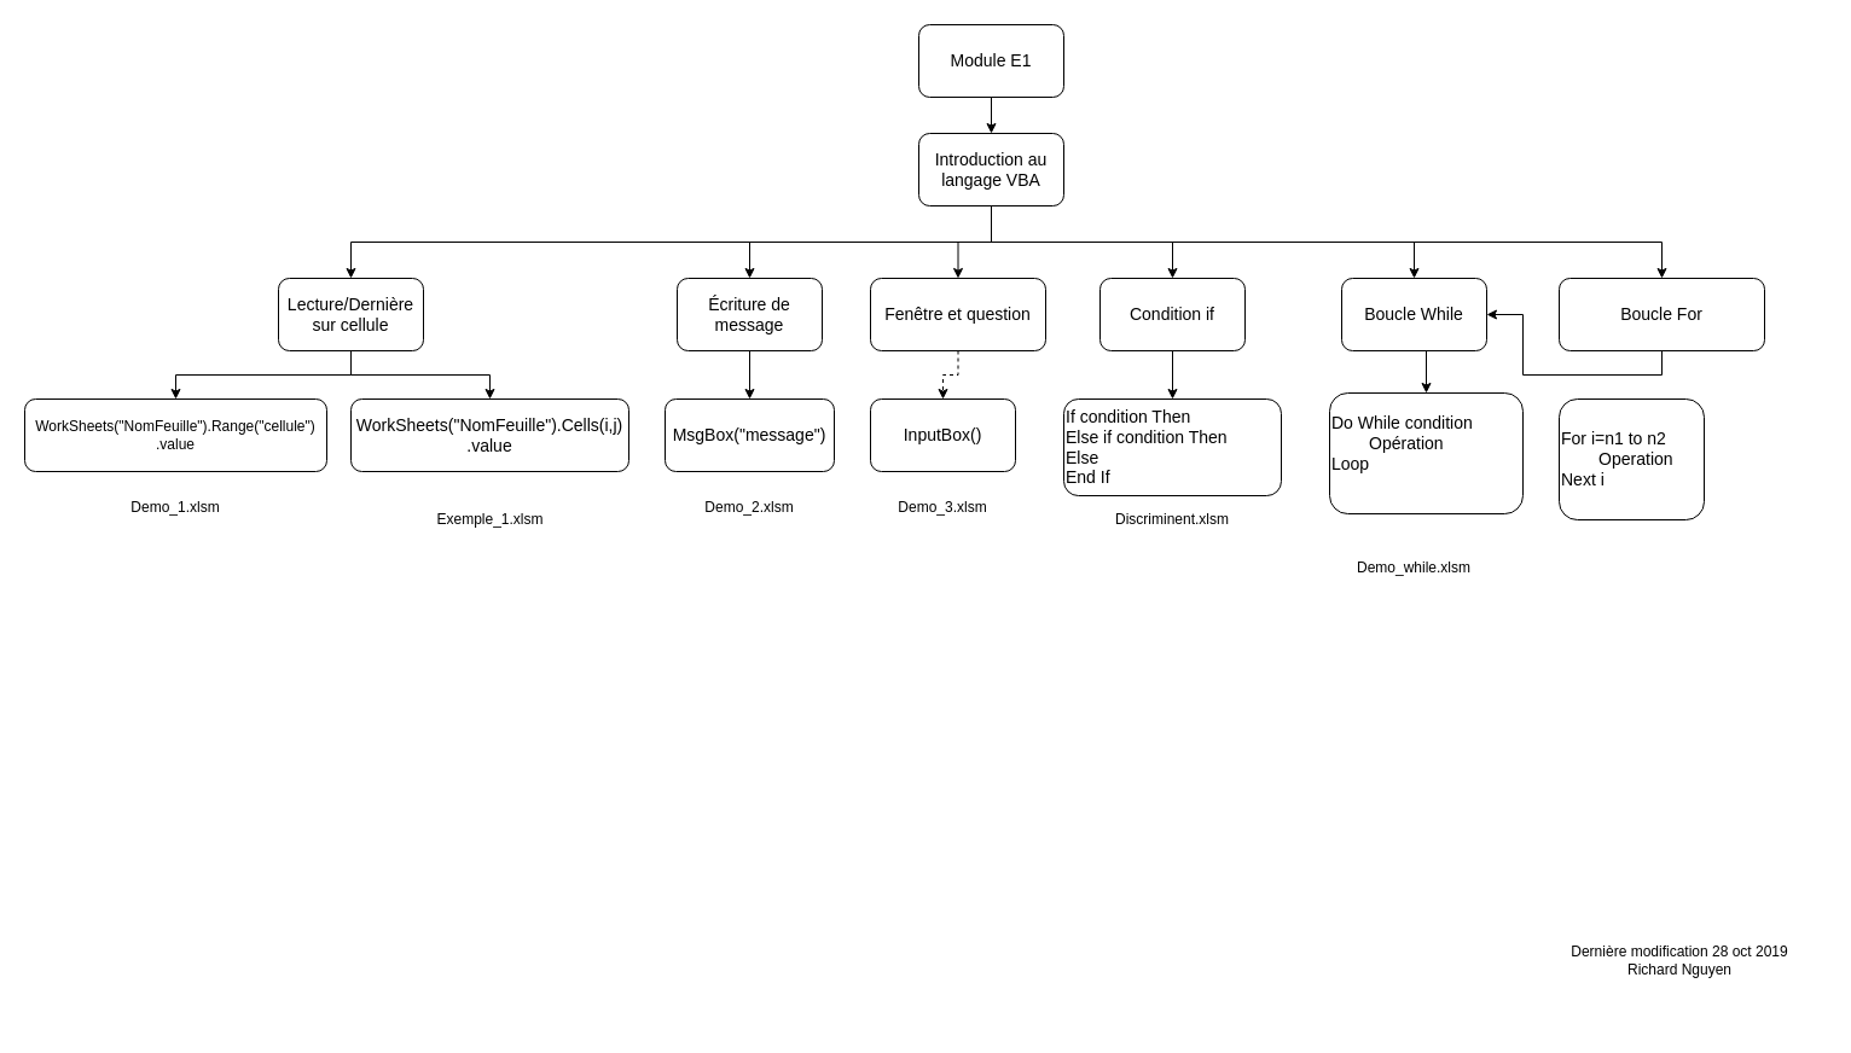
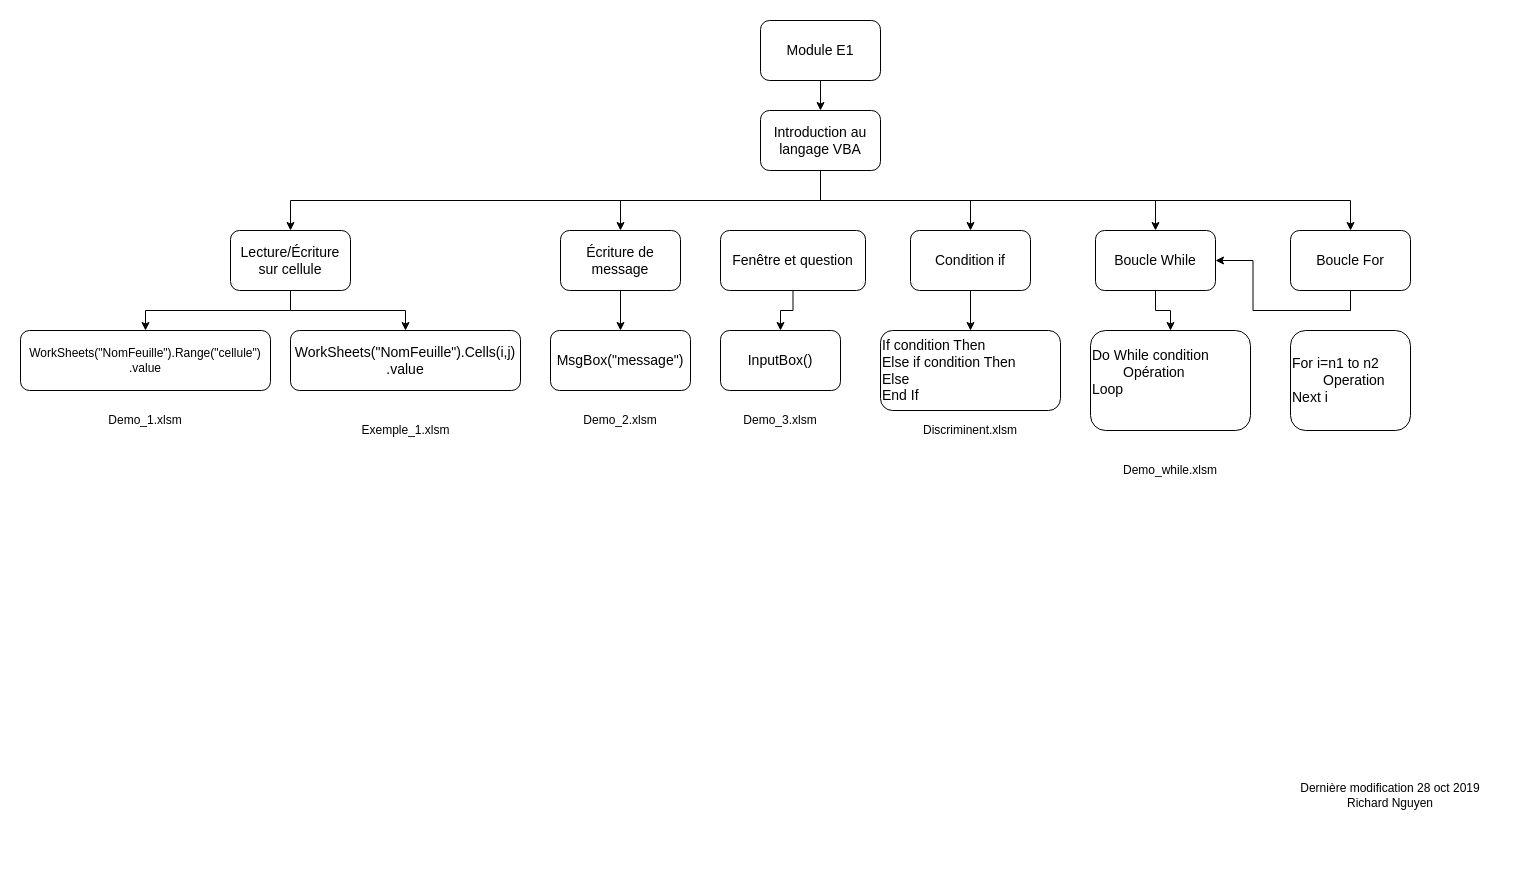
  <mxCell id="0" style=";html=1;" />
  <mxCell id="1" style=";html=1;" parent="0" />
  <mxCell id="2" style="edgeStyle=orthogonalEdgeStyle;rounded=0;orthogonalLoop=1;jettySize=auto;html=1;exitX=0.5;exitY=1;exitDx=0;exitDy=0;entryX=0.5;entryY=0;entryDx=0;entryDy=0;" edge="1" parent="1" source="3" target="10"><mxGeometry relative="1" as="geometry" /></mxCell>
  <mxCell id="3" value="&lt;font style=&quot;font-size: 14px&quot;&gt;Module E1&lt;br&gt;&lt;/font&gt;" style="rounded=1;whiteSpace=wrap;html=1;" vertex="1" parent="1"><mxGeometry x="760" y="20" width="120" height="60" as="geometry" /></mxCell>
  <mxCell id="4" style="edgeStyle=orthogonalEdgeStyle;rounded=0;orthogonalLoop=1;jettySize=auto;html=1;exitX=0.5;exitY=1;exitDx=0;exitDy=0;entryX=0.5;entryY=0;entryDx=0;entryDy=0;" edge="1" parent="1" source="10" target="13"><mxGeometry relative="1" as="geometry" /></mxCell>
  <mxCell id="5" style="edgeStyle=orthogonalEdgeStyle;rounded=0;orthogonalLoop=1;jettySize=auto;html=1;exitX=0.5;exitY=1;exitDx=0;exitDy=0;entryX=0.5;entryY=0;entryDx=0;entryDy=0;" edge="1" parent="1" source="10" target="15"><mxGeometry relative="1" as="geometry" /></mxCell>
- <mxCell id="6" style="edgeStyle=orthogonalEdgeStyle;rounded=0;orthogonalLoop=1;jettySize=auto;html=1;exitX=0.5;exitY=1;exitDx=0;exitDy=0;entryX=0.5;entryY=0;entryDx=0;entryDy=0;" edge="1" parent="1" source="10" target="17"><mxGeometry relative="1" as="geometry" /></mxCell>
  <mxCell id="7" style="edgeStyle=orthogonalEdgeStyle;rounded=0;orthogonalLoop=1;jettySize=auto;html=1;exitX=0.5;exitY=1;exitDx=0;exitDy=0;entryX=0.5;entryY=0;entryDx=0;entryDy=0;" edge="1" parent="1" source="10" target="19"><mxGeometry relative="1" as="geometry" /></mxCell>
  <mxCell id="8" style="edgeStyle=orthogonalEdgeStyle;rounded=0;orthogonalLoop=1;jettySize=auto;html=1;exitX=0.5;exitY=1;exitDx=0;exitDy=0;entryX=0.5;entryY=0;entryDx=0;entryDy=0;" edge="1" parent="1" source="10" target="21"><mxGeometry relative="1" as="geometry" /></mxCell>
  <mxCell id="9" style="edgeStyle=orthogonalEdgeStyle;rounded=0;orthogonalLoop=1;jettySize=auto;html=1;exitX=0.5;exitY=1;exitDx=0;exitDy=0;" edge="1" parent="1" source="10" target="33"><mxGeometry relative="1" as="geometry" /></mxCell>
  <mxCell id="10" value="&lt;font style=&quot;font-size: 14px&quot;&gt;Introduction au langage VBA&lt;br&gt;&lt;/font&gt;" style="rounded=1;whiteSpace=wrap;html=1;" vertex="1" parent="1"><mxGeometry x="760" y="110" width="120" height="60" as="geometry" /></mxCell>
  <mxCell id="11" style="edgeStyle=orthogonalEdgeStyle;rounded=0;orthogonalLoop=1;jettySize=auto;html=1;exitX=0.5;exitY=1;exitDx=0;exitDy=0;entryX=0.5;entryY=0;entryDx=0;entryDy=0;" edge="1" parent="1" source="13" target="22"><mxGeometry relative="1" as="geometry" /></mxCell>
  <mxCell id="12" style="edgeStyle=orthogonalEdgeStyle;rounded=0;orthogonalLoop=1;jettySize=auto;html=1;exitX=0.5;exitY=1;exitDx=0;exitDy=0;entryX=0.5;entryY=0;entryDx=0;entryDy=0;" edge="1" parent="1" source="13" target="23"><mxGeometry relative="1" as="geometry" /></mxCell>
- <mxCell id="13" value="&lt;font style=&quot;font-size: 14px&quot;&gt;Lecture/Dernière sur cellule&lt;/font&gt;" style="rounded=1;whiteSpace=wrap;html=1;" vertex="1" parent="1"><mxGeometry x="230" y="230" width="120" height="60" as="geometry" /></mxCell>
+ <mxCell id="13" value="&lt;font style=&quot;font-size: 14px&quot;&gt;Lecture/Écriture sur cellule&lt;/font&gt;" style="rounded=1;whiteSpace=wrap;html=1;" vertex="1" parent="1"><mxGeometry x="230" y="230" width="120" height="60" as="geometry" /></mxCell>
  <mxCell id="14" style="edgeStyle=orthogonalEdgeStyle;rounded=0;orthogonalLoop=1;jettySize=auto;html=1;exitX=0.5;exitY=1;exitDx=0;exitDy=0;entryX=0.5;entryY=0;entryDx=0;entryDy=0;" edge="1" parent="1" source="15" target="24"><mxGeometry relative="1" as="geometry" /></mxCell>
  <mxCell id="15" value="&lt;font style=&quot;font-size: 14px&quot;&gt;Écriture de message&lt;/font&gt;" style="rounded=1;whiteSpace=wrap;html=1;" vertex="1" parent="1"><mxGeometry x="560" y="230" width="120" height="60" as="geometry" /></mxCell>
- <mxCell id="16" style="edgeStyle=orthogonalEdgeStyle;rounded=0;orthogonalLoop=1;jettySize=auto;html=1;exitX=0.5;exitY=1;exitDx=0;exitDy=0;entryX=0.5;entryY=0;entryDx=0;entryDy=0;dashed=1;" edge="1" parent="1" source="17" target="25"><mxGeometry relative="1" as="geometry" /></mxCell>
+ <mxCell id="16" style="edgeStyle=orthogonalEdgeStyle;rounded=0;orthogonalLoop=1;jettySize=auto;html=1;exitX=0.5;exitY=1;exitDx=0;exitDy=0;entryX=0.5;entryY=0;entryDx=0;entryDy=0;" edge="1" parent="1" source="17" target="25"><mxGeometry relative="1" as="geometry" /></mxCell>
  <mxCell id="17" value="&lt;font style=&quot;font-size: 14px&quot;&gt;Fenêtre et question&lt;/font&gt;" style="rounded=1;whiteSpace=wrap;html=1;" vertex="1" parent="1"><mxGeometry x="720" y="230" width="145" height="60" as="geometry" /></mxCell>
  <mxCell id="18" style="edgeStyle=orthogonalEdgeStyle;rounded=0;orthogonalLoop=1;jettySize=auto;html=1;exitX=0.5;exitY=1;exitDx=0;exitDy=0;entryX=0.5;entryY=0;entryDx=0;entryDy=0;" edge="1" parent="1" source="19" target="26"><mxGeometry relative="1" as="geometry" /></mxCell>
- <mxCell id="19" value="&lt;font style=&quot;font-size: 14px&quot;&gt;Boucle While&lt;/font&gt;" style="rounded=1;whiteSpace=wrap;html=1;" vertex="1" parent="1"><mxGeometry x="1110" y="230" width="120" height="60" as="geometry" /></mxCell>
+ <mxCell id="19" value="&lt;font style=&quot;font-size: 14px&quot;&gt;Boucle While&lt;/font&gt;" style="rounded=1;whiteSpace=wrap;html=1;" vertex="1" parent="1"><mxGeometry x="1095" y="230" width="120" height="60" as="geometry" /></mxCell>
  <mxCell id="20" style="edgeStyle=orthogonalEdgeStyle;rounded=0;orthogonalLoop=1;jettySize=auto;html=1;exitX=0.5;exitY=1;exitDx=0;exitDy=0;" edge="1" parent="1" source="21" target="19"><mxGeometry relative="1" as="geometry" /></mxCell>
- <mxCell id="21" value="&lt;font style=&quot;font-size: 14px&quot;&gt;Boucle For&lt;/font&gt;" style="rounded=1;whiteSpace=wrap;html=1;" vertex="1" parent="1"><mxGeometry x="1290" y="230" width="170" height="60" as="geometry" /></mxCell>
+ <mxCell id="21" value="&lt;font style=&quot;font-size: 14px&quot;&gt;Boucle For&lt;/font&gt;" style="rounded=1;whiteSpace=wrap;html=1;" vertex="1" parent="1"><mxGeometry x="1290" y="230" width="120" height="60" as="geometry" /></mxCell>
  <mxCell id="22" value="&lt;div&gt;WorkSheets(&quot;NomFeuille&quot;).Range(&quot;cellule&quot;)&lt;/div&gt;&lt;div&gt;.value&lt;br&gt;&lt;/div&gt;" style="rounded=1;whiteSpace=wrap;html=1;" vertex="1" parent="1"><mxGeometry x="20" y="330" width="250" height="60" as="geometry" /></mxCell>
  <mxCell id="23" value="&lt;div style=&quot;font-size: 14px&quot;&gt;&lt;font style=&quot;font-size: 14px&quot;&gt;WorkSheets(&quot;NomFeuille&quot;).Cells(i,j)&lt;/font&gt;&lt;/div&gt;&lt;div style=&quot;font-size: 14px&quot;&gt;&lt;font style=&quot;font-size: 14px&quot;&gt;.value&lt;br&gt;&lt;/font&gt;&lt;/div&gt;" style="rounded=1;whiteSpace=wrap;html=1;" vertex="1" parent="1"><mxGeometry x="290" y="330" width="230" height="60" as="geometry" /></mxCell>
  <mxCell id="24" value="&lt;font style=&quot;font-size: 14px&quot;&gt;MsgBox(&quot;message&quot;)&lt;/font&gt;" style="rounded=1;whiteSpace=wrap;html=1;" vertex="1" parent="1"><mxGeometry x="550" y="330" width="140" height="60" as="geometry" /></mxCell>
  <mxCell id="25" value="&lt;font style=&quot;font-size: 14px&quot;&gt;InputBox()&lt;/font&gt;" style="rounded=1;whiteSpace=wrap;html=1;" vertex="1" parent="1"><mxGeometry x="720" y="330" width="120" height="60" as="geometry" /></mxCell>
- <mxCell id="26" value="&lt;div style=&quot;font-size: 14px&quot;&gt;&lt;font style=&quot;font-size: 14px&quot;&gt;Do While condition&lt;/font&gt;&lt;/div&gt;&lt;div style=&quot;font-size: 14px&quot;&gt;&lt;font style=&quot;font-size: 14px&quot;&gt;&amp;nbsp;&amp;nbsp;&amp;nbsp;&amp;nbsp;&amp;nbsp;&amp;nbsp;&amp;nbsp; Opération&lt;/font&gt;&lt;/div&gt;&lt;div style=&quot;font-size: 14px&quot; align=&quot;left&quot;&gt;&lt;font style=&quot;font-size: 14px&quot;&gt;Loop&lt;br&gt;&lt;/font&gt;&lt;/div&gt;&lt;div style=&quot;font-size: 14px&quot;&gt;&lt;font style=&quot;font-size: 14px&quot;&gt;&lt;br&gt;&lt;/font&gt;&lt;/div&gt;" style="rounded=1;whiteSpace=wrap;html=1;align=left;" vertex="1" parent="1"><mxGeometry x="1100" y="325" width="160" height="100" as="geometry" /></mxCell>
+ <mxCell id="26" value="&lt;div style=&quot;font-size: 14px&quot;&gt;&lt;font style=&quot;font-size: 14px&quot;&gt;Do While condition&lt;/font&gt;&lt;/div&gt;&lt;div style=&quot;font-size: 14px&quot;&gt;&lt;font style=&quot;font-size: 14px&quot;&gt;&amp;nbsp;&amp;nbsp;&amp;nbsp;&amp;nbsp;&amp;nbsp;&amp;nbsp;&amp;nbsp; Opération&lt;/font&gt;&lt;/div&gt;&lt;div style=&quot;font-size: 14px&quot; align=&quot;left&quot;&gt;&lt;font style=&quot;font-size: 14px&quot;&gt;Loop&lt;br&gt;&lt;/font&gt;&lt;/div&gt;&lt;div style=&quot;font-size: 14px&quot;&gt;&lt;font style=&quot;font-size: 14px&quot;&gt;&lt;br&gt;&lt;/font&gt;&lt;/div&gt;" style="rounded=1;whiteSpace=wrap;html=1;align=left;" vertex="1" parent="1"><mxGeometry x="1090" y="330" width="160" height="100" as="geometry" /></mxCell>
  <mxCell id="27" value="&lt;div style=&quot;font-size: 14px&quot;&gt;&lt;font style=&quot;font-size: 14px&quot;&gt;For i=n1 to n2 &lt;br&gt;&lt;/font&gt;&lt;/div&gt;&lt;div style=&quot;font-size: 14px&quot;&gt;&lt;font style=&quot;font-size: 14px&quot;&gt;&amp;nbsp;&amp;nbsp;&amp;nbsp;&amp;nbsp;&amp;nbsp;&amp;nbsp;&amp;nbsp; Operation&lt;/font&gt;&lt;/div&gt;&lt;div style=&quot;font-size: 14px&quot; align=&quot;left&quot;&gt;&lt;font style=&quot;font-size: 14px&quot;&gt;Next i&lt;br&gt;&lt;/font&gt;&lt;/div&gt;" style="rounded=1;whiteSpace=wrap;html=1;align=left;" vertex="1" parent="1"><mxGeometry x="1290" y="330" width="120" height="100" as="geometry" /></mxCell>
  <mxCell id="28" value="Demo_1.xlsm" style="text;html=1;strokeColor=none;fillColor=none;align=center;verticalAlign=middle;whiteSpace=wrap;rounded=0;" vertex="1" parent="1"><mxGeometry x="35" y="380" width="220" height="80" as="geometry" /></mxCell>
  <mxCell id="29" value="Exemple_1.xlsm" style="text;html=1;strokeColor=none;fillColor=none;align=center;verticalAlign=middle;whiteSpace=wrap;rounded=0;" vertex="1" parent="1"><mxGeometry x="332.5" y="400" width="145" height="60" as="geometry" /></mxCell>
  <mxCell id="30" value="Demo_2.xlsm" style="text;html=1;strokeColor=none;fillColor=none;align=center;verticalAlign=middle;whiteSpace=wrap;rounded=0;" vertex="1" parent="1"><mxGeometry x="545" y="390" width="150" height="60" as="geometry" /></mxCell>
  <mxCell id="31" value="Demo_3.xlsm" style="text;html=1;strokeColor=none;fillColor=none;align=center;verticalAlign=middle;whiteSpace=wrap;rounded=0;" vertex="1" parent="1"><mxGeometry x="720" y="390" width="120" height="60" as="geometry" /></mxCell>
  <mxCell id="32" style="edgeStyle=orthogonalEdgeStyle;rounded=0;orthogonalLoop=1;jettySize=auto;html=1;exitX=0.5;exitY=1;exitDx=0;exitDy=0;entryX=0.5;entryY=0;entryDx=0;entryDy=0;" edge="1" parent="1" source="33" target="34"><mxGeometry relative="1" as="geometry" /></mxCell>
  <mxCell id="33" value="&lt;font style=&quot;font-size: 14px&quot;&gt;Condition if&lt;/font&gt;" style="rounded=1;whiteSpace=wrap;html=1;" vertex="1" parent="1"><mxGeometry x="910" y="230" width="120" height="60" as="geometry" /></mxCell>
  <mxCell id="34" value="&lt;div style=&quot;font-size: 14px&quot;&gt;&lt;font style=&quot;font-size: 14px&quot;&gt;If condition Then&lt;/font&gt;&lt;/div&gt;&lt;div style=&quot;font-size: 14px&quot;&gt;&lt;font style=&quot;font-size: 14px&quot;&gt;Else if condition Then&lt;/font&gt;&lt;/div&gt;&lt;div style=&quot;font-size: 14px&quot;&gt;&lt;font style=&quot;font-size: 14px&quot;&gt;Else&lt;/font&gt;&lt;/div&gt;&lt;div style=&quot;font-size: 14px&quot; align=&quot;left&quot;&gt;&lt;font style=&quot;font-size: 14px&quot;&gt;End If&lt;br&gt;&lt;/font&gt;&lt;/div&gt;" style="rounded=1;whiteSpace=wrap;html=1;align=left;" vertex="1" parent="1"><mxGeometry x="880" y="330" width="180" height="80" as="geometry" /></mxCell>
  <mxCell id="35" value="Discriminent.xlsm" style="text;html=1;strokeColor=none;fillColor=none;align=center;verticalAlign=middle;whiteSpace=wrap;rounded=0;" vertex="1" parent="1"><mxGeometry x="895" y="400" width="150" height="60" as="geometry" /></mxCell>
  <mxCell id="36" value="Demo_while.xlsm" style="text;html=1;strokeColor=none;fillColor=none;align=center;verticalAlign=middle;whiteSpace=wrap;rounded=0;" vertex="1" parent="1"><mxGeometry x="1115" y="440" width="110" height="60" as="geometry" /></mxCell>
  <mxCell id="37" value="&lt;div&gt;Dernière modification 28 oct 2019&lt;/div&gt;&lt;div&gt;Richard Nguyen&lt;br&gt;&lt;/div&gt;" style="text;html=1;strokeColor=none;fillColor=none;align=center;verticalAlign=middle;whiteSpace=wrap;rounded=0;" vertex="1" parent="1"><mxGeometry x="1270" y="740" width="240" height="110" as="geometry" /></mxCell>
